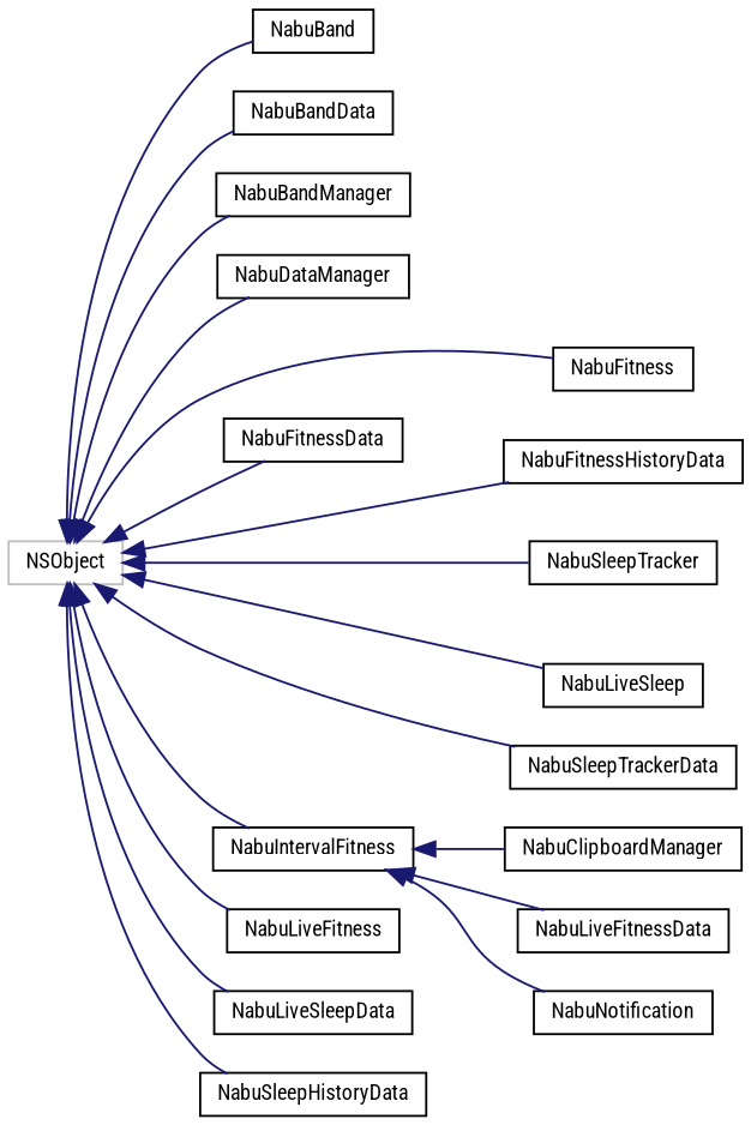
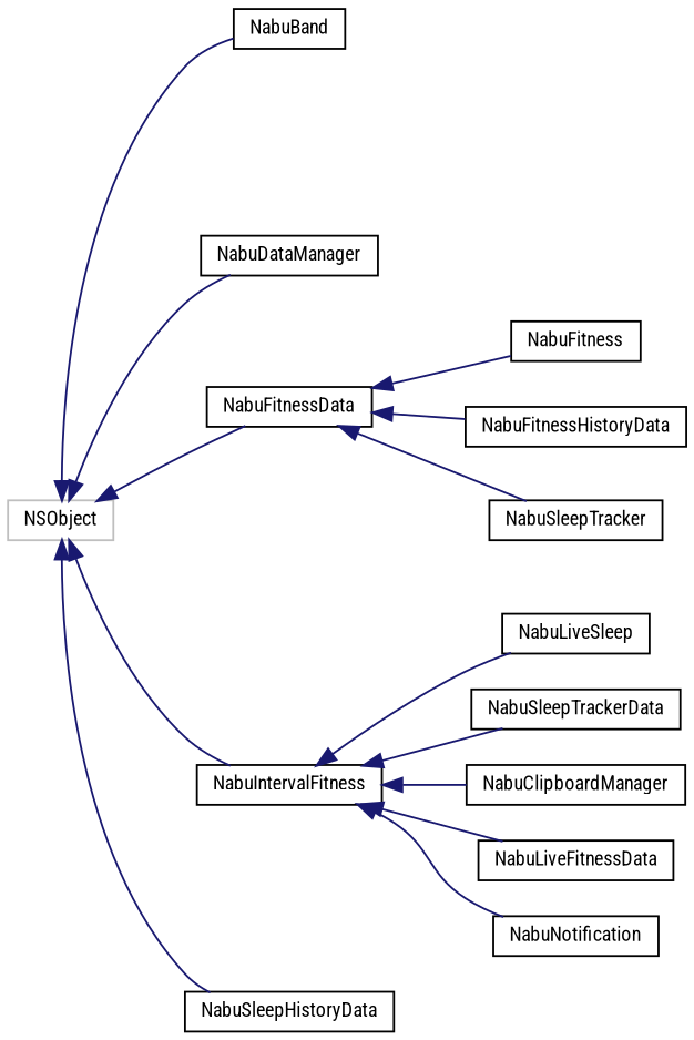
  digraph {
    fontname="Roboto Condensed"
    rankdir=LR
    node [color=black fillcolor=white fontname="Roboto Condensed" fontsize=10 shape=record style=filled]
    edge [color=midnightblue dir=back fontname="Roboto Condensed" fontsize=10 labelfontname=Helvetica labelfontsize=10 style=solid]
    n1 [color=grey75 height=0.2 label=NSObject width=0.4]
    n2 [height=0.2 label=NabuBand width=0.4]
-   n3 [height=0.2 label=NabuBandData width=0.4]
-   n4 [height=0.2 label=NabuBandManager width=0.4]
    n5 [height=0.2 label=NabuDataManager width=0.4]
    n6 [height=0.2 label=NabuFitness width=0.4]
    n7 [height=0.2 label=NabuFitnessData width=0.4]
    n8 [height=0.2 label=NabuFitnessHistoryData width=0.4]
    n9 [height=0.2 label=NabuIntervalFitness width=0.4]
-   n10 [height=0.2 label=NabuLiveFitness width=0.4]
    n11 [height=0.2 label=NabuLiveSleep width=0.4]
-   n12 [height=0.2 label=NabuLiveSleepData width=0.4]
    n13 [height=0.2 label=NabuSleepHistoryData width=0.4]
    n14 [height=0.2 label=NabuSleepTracker width=0.4]
    n15 [height=0.2 label=NabuSleepTrackerData width=0.4]
    n16 [height=0.2 label=NabuClipboardManager width=0.4]
    n17 [height=0.2 label=NabuLiveFitnessData width=0.4]
    n18 [height=0.2 label=NabuNotification width=0.4]
    n1 -> n2
-   n1 -> n3
-   n1 -> n4
    n1 -> n5
-   n1 -> n6
+   n7 -> n6
    n1 -> n7
-   n1 -> n8
+   n7 -> n8
    n1 -> n9
-   n1 -> n10
-   n1 -> n11
-   n1 -> n12
+   n9 -> n11
    n1 -> n13
-   n1 -> n14
-   n1 -> n15
+   n7 -> n14
+   n9 -> n15
    n9 -> n16
    n9 -> n17
    n9 -> n18
  }
